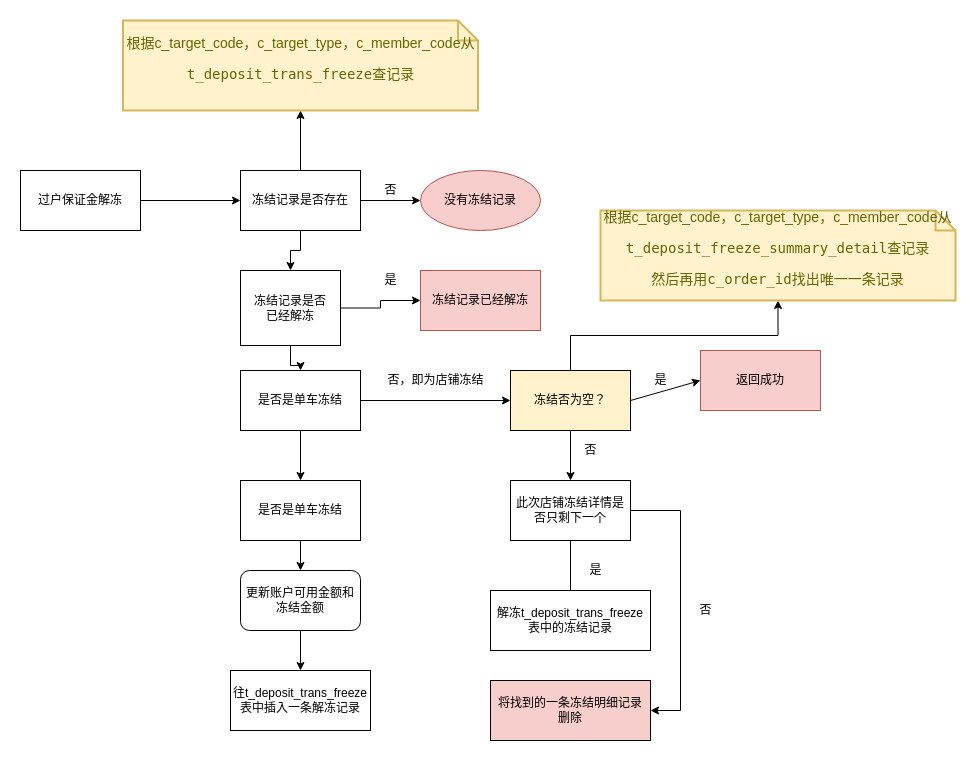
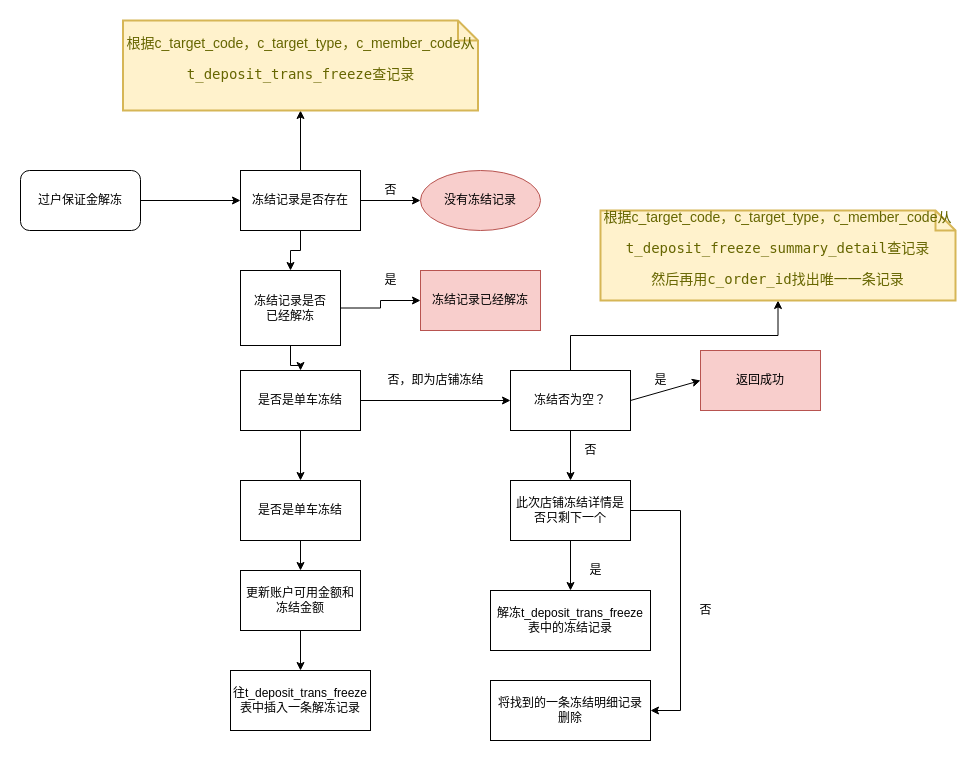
  <mxCell id="0" />
  <mxCell id="1" parent="0" />
  <mxCell id="2" style="edgeStyle=none;rounded=0;orthogonalLoop=1;jettySize=auto;html=1;exitX=1;exitY=0.5;exitDx=0;exitDy=0;entryX=0;entryY=0.5;entryDx=0;entryDy=0;endArrow=classic;endFill=1;" edge="1" parent="1" source="3" target="7"><mxGeometry relative="1" as="geometry" /></mxCell>
- <mxCell id="3" value="过户保证金解冻" style="rounded=0;whiteSpace=wrap;html=1;" parent="1" vertex="1"><mxGeometry x="20" y="170" width="120" height="60" as="geometry" /></mxCell>
+ <mxCell id="3" value="过户保证金解冻" style="whiteSpace=wrap;html=1;rounded=1;" parent="1" vertex="1"><mxGeometry x="20" y="170" width="120" height="60" as="geometry" /></mxCell>
  <mxCell id="4" style="edgeStyle=orthogonalEdgeStyle;rounded=0;orthogonalLoop=1;jettySize=auto;html=1;exitX=0.5;exitY=1;exitDx=0;exitDy=0;entryX=0.5;entryY=0;entryDx=0;entryDy=0;" parent="1" source="7" target="10" edge="1"><mxGeometry relative="1" as="geometry" /></mxCell>
  <mxCell id="5" style="edgeStyle=orthogonalEdgeStyle;rounded=0;orthogonalLoop=1;jettySize=auto;html=1;exitX=1;exitY=0.5;exitDx=0;exitDy=0;entryX=0;entryY=0.5;entryDx=0;entryDy=0;" parent="1" source="7" target="21" edge="1"><mxGeometry relative="1" as="geometry" /></mxCell>
  <mxCell id="6" style="edgeStyle=orthogonalEdgeStyle;rounded=0;orthogonalLoop=1;jettySize=auto;html=1;exitX=0.5;exitY=0;exitDx=0;exitDy=0;entryX=0.5;entryY=1;entryDx=0;entryDy=0;entryPerimeter=0;endArrow=classic;endFill=1;" edge="1" parent="1" source="7" target="39"><mxGeometry relative="1" as="geometry" /></mxCell>
  <mxCell id="7" value="冻结记录是否存在" style="rounded=0;whiteSpace=wrap;html=1;" parent="1" vertex="1"><mxGeometry x="240" y="170" width="120" height="60" as="geometry" /></mxCell>
  <mxCell id="8" style="edgeStyle=orthogonalEdgeStyle;rounded=0;orthogonalLoop=1;jettySize=auto;html=1;entryX=0.5;entryY=0;entryDx=0;entryDy=0;" parent="1" source="10" target="13" edge="1"><mxGeometry relative="1" as="geometry" /></mxCell>
  <mxCell id="9" style="edgeStyle=orthogonalEdgeStyle;rounded=0;orthogonalLoop=1;jettySize=auto;html=1;exitX=1;exitY=0.5;exitDx=0;exitDy=0;entryX=0;entryY=0.5;entryDx=0;entryDy=0;" parent="1" source="10" target="22" edge="1"><mxGeometry relative="1" as="geometry" /></mxCell>
  <mxCell id="10" value="冻结记录是否&lt;br&gt;已经解冻" style="rounded=0;whiteSpace=wrap;html=1;" parent="1" vertex="1"><mxGeometry x="240" y="270" width="100" height="75" as="geometry" /></mxCell>
  <mxCell id="11" style="edgeStyle=orthogonalEdgeStyle;rounded=0;orthogonalLoop=1;jettySize=auto;html=1;exitX=1;exitY=0.5;exitDx=0;exitDy=0;" parent="1" source="13" target="19" edge="1"><mxGeometry relative="1" as="geometry" /></mxCell>
  <mxCell id="12" style="edgeStyle=orthogonalEdgeStyle;rounded=0;orthogonalLoop=1;jettySize=auto;html=1;entryX=0.5;entryY=0;entryDx=0;entryDy=0;" parent="1" source="13" target="15" edge="1"><mxGeometry relative="1" as="geometry" /></mxCell>
  <mxCell id="13" value="是否是单车冻结" style="rounded=0;whiteSpace=wrap;html=1;" parent="1" vertex="1"><mxGeometry x="240" y="370" width="120" height="60" as="geometry" /></mxCell>
  <mxCell id="14" style="edgeStyle=none;rounded=0;orthogonalLoop=1;jettySize=auto;html=1;exitX=0.5;exitY=1;exitDx=0;exitDy=0;entryX=0.5;entryY=0;entryDx=0;entryDy=0;endArrow=classic;endFill=1;" edge="1" parent="1" source="15" target="26"><mxGeometry relative="1" as="geometry" /></mxCell>
  <mxCell id="15" value="是否是单车冻结" style="rounded=0;whiteSpace=wrap;html=1;" parent="1" vertex="1"><mxGeometry x="240" y="480" width="120" height="60" as="geometry" /></mxCell>
  <mxCell id="16" style="edgeStyle=none;rounded=0;orthogonalLoop=1;jettySize=auto;html=1;exitX=1;exitY=0.5;exitDx=0;exitDy=0;entryX=0;entryY=0.5;entryDx=0;entryDy=0;endArrow=classic;endFill=1;" edge="1" parent="1" source="19" target="28"><mxGeometry relative="1" as="geometry" /></mxCell>
  <mxCell id="17" style="edgeStyle=none;rounded=0;orthogonalLoop=1;jettySize=auto;html=1;endArrow=classic;endFill=1;" edge="1" parent="1" source="19" target="32"><mxGeometry relative="1" as="geometry" /></mxCell>
  <mxCell id="18" style="edgeStyle=orthogonalEdgeStyle;rounded=0;orthogonalLoop=1;jettySize=auto;html=1;exitX=0.5;exitY=0;exitDx=0;exitDy=0;endArrow=classic;endFill=1;" edge="1" parent="1" source="19" target="38"><mxGeometry relative="1" as="geometry" /></mxCell>
- <mxCell id="19" value="冻结否为空？" style="rounded=0;whiteSpace=wrap;html=1;fillColor=#fff2cc;" parent="1" vertex="1"><mxGeometry x="510" y="370" width="120" height="60" as="geometry" /></mxCell>
+ <mxCell id="19" value="冻结否为空？" style="rounded=0;whiteSpace=wrap;html=1;" parent="1" vertex="1"><mxGeometry x="510" y="370" width="120" height="60" as="geometry" /></mxCell>
  <mxCell id="20" value="否，即为店铺冻结" style="text;html=1;align=center;verticalAlign=middle;resizable=0;points=[];autosize=1;strokeColor=none;fillColor=none;" parent="1" vertex="1"><mxGeometry x="380" y="370" width="110" height="20" as="geometry" /></mxCell>
  <mxCell id="21" value="没有冻结记录" style="ellipse;whiteSpace=wrap;html=1;fillColor=#f8cecc;strokeColor=#b85450;" parent="1" vertex="1"><mxGeometry x="420" y="170" width="120" height="60" as="geometry" /></mxCell>
  <mxCell id="22" value="冻结记录已经解冻" style="rounded=0;whiteSpace=wrap;html=1;fillColor=#f8cecc;strokeColor=#b85450;" parent="1" vertex="1"><mxGeometry x="420" y="270" width="120" height="60" as="geometry" /></mxCell>
  <mxCell id="23" value="否" style="text;html=1;align=center;verticalAlign=middle;resizable=0;points=[];autosize=1;strokeColor=none;fillColor=none;" parent="1" vertex="1"><mxGeometry x="375" y="180" width="30" height="20" as="geometry" /></mxCell>
  <mxCell id="24" value="是" style="text;html=1;align=center;verticalAlign=middle;resizable=0;points=[];autosize=1;strokeColor=none;fillColor=none;" parent="1" vertex="1"><mxGeometry x="375" y="270" width="30" height="20" as="geometry" /></mxCell>
  <mxCell id="25" style="edgeStyle=none;rounded=0;orthogonalLoop=1;jettySize=auto;html=1;exitX=0.5;exitY=1;exitDx=0;exitDy=0;entryX=0.5;entryY=0;entryDx=0;entryDy=0;endArrow=classic;endFill=1;" edge="1" parent="1" source="26" target="27"><mxGeometry relative="1" as="geometry" /></mxCell>
- <mxCell id="26" value="更新账户可用金额和冻结金额" style="whiteSpace=wrap;html=1;rounded=1;" vertex="1" parent="1"><mxGeometry x="240" y="570" width="120" height="60" as="geometry" /></mxCell>
+ <mxCell id="26" value="更新账户可用金额和冻结金额" style="rounded=0;whiteSpace=wrap;html=1;" vertex="1" parent="1"><mxGeometry x="240" y="570" width="120" height="60" as="geometry" /></mxCell>
  <mxCell id="27" value="往t_deposit_trans_freeze表中插入一条解冻记录" style="rounded=0;whiteSpace=wrap;html=1;" vertex="1" parent="1"><mxGeometry x="230" y="670" width="140" height="60" as="geometry" /></mxCell>
  <mxCell id="28" value="返回成功" style="rounded=0;whiteSpace=wrap;html=1;fillColor=#f8cecc;strokeColor=#b85450;" vertex="1" parent="1"><mxGeometry x="700" y="350" width="120" height="60" as="geometry" /></mxCell>
  <mxCell id="29" value="是" style="text;html=1;align=center;verticalAlign=middle;resizable=0;points=[];autosize=1;strokeColor=none;fillColor=none;" vertex="1" parent="1"><mxGeometry x="645" y="370" width="30" height="20" as="geometry" /></mxCell>
- <mxCell id="30" style="edgeStyle=none;rounded=0;orthogonalLoop=1;jettySize=auto;html=1;exitX=0.5;exitY=1;exitDx=0;exitDy=0;entryX=0.5;entryY=0;entryDx=0;entryDy=0;endArrow=none;endFill=1;" edge="1" parent="1" source="32" target="33"><mxGeometry relative="1" as="geometry" /></mxCell>
+ <mxCell id="30" style="edgeStyle=none;rounded=0;orthogonalLoop=1;jettySize=auto;html=1;exitX=0.5;exitY=1;exitDx=0;exitDy=0;entryX=0.5;entryY=0;entryDx=0;entryDy=0;endArrow=classic;endFill=1;" edge="1" parent="1" source="32" target="33"><mxGeometry relative="1" as="geometry" /></mxCell>
  <mxCell id="31" style="edgeStyle=orthogonalEdgeStyle;rounded=0;orthogonalLoop=1;jettySize=auto;html=1;exitX=1;exitY=0.5;exitDx=0;exitDy=0;entryX=1;entryY=0.5;entryDx=0;entryDy=0;endArrow=classic;endFill=1;" edge="1" parent="1" source="32" target="35"><mxGeometry relative="1" as="geometry"><Array as="points"><mxPoint x="680" y="510" /><mxPoint x="680" y="710" /></Array></mxGeometry></mxCell>
  <mxCell id="32" value="此次店铺冻结详情是否只剩下一个" style="rounded=0;whiteSpace=wrap;html=1;" vertex="1" parent="1"><mxGeometry x="510" y="480" width="120" height="60" as="geometry" /></mxCell>
  <mxCell id="33" value="解冻t_deposit_trans_freeze表中的冻结记录" style="rounded=0;whiteSpace=wrap;html=1;" vertex="1" parent="1"><mxGeometry x="490" y="590" width="160" height="60" as="geometry" /></mxCell>
  <mxCell id="34" value="是" style="text;html=1;align=center;verticalAlign=middle;resizable=0;points=[];autosize=1;strokeColor=none;fillColor=none;" vertex="1" parent="1"><mxGeometry x="580" y="560" width="30" height="20" as="geometry" /></mxCell>
- <mxCell id="35" value="将找到的一条冻结明细记录&lt;br&gt;删除" style="rounded=0;whiteSpace=wrap;html=1;fillColor=#f8cecc;" vertex="1" parent="1"><mxGeometry x="490" y="680" width="160" height="60" as="geometry" /></mxCell>
+ <mxCell id="35" value="将找到的一条冻结明细记录&lt;br&gt;删除" style="rounded=0;whiteSpace=wrap;html=1;" vertex="1" parent="1"><mxGeometry x="490" y="680" width="160" height="60" as="geometry" /></mxCell>
  <mxCell id="36" value="否" style="text;html=1;align=center;verticalAlign=middle;resizable=0;points=[];autosize=1;strokeColor=none;fillColor=none;" vertex="1" parent="1"><mxGeometry x="575" y="440" width="30" height="20" as="geometry" /></mxCell>
  <mxCell id="37" value="否" style="text;html=1;align=center;verticalAlign=middle;resizable=0;points=[];autosize=1;strokeColor=none;fillColor=none;" vertex="1" parent="1"><mxGeometry x="690" y="600" width="30" height="20" as="geometry" /></mxCell>
  <mxCell id="38" value="根据c_target_code，c_target_type，c_member_code从&lt;br&gt;&lt;pre&gt;t_deposit_freeze_summary_detail查记录&lt;/pre&gt;&lt;pre&gt;然后再用c_order_id找出唯一一条记录&lt;/pre&gt;" style="shape=note;strokeWidth=2;fontSize=14;size=20;whiteSpace=wrap;html=1;fillColor=#fff2cc;strokeColor=#d6b656;fontColor=#666600;" vertex="1" parent="1"><mxGeometry x="600" y="210" width="355" height="90" as="geometry" /></mxCell>
  <mxCell id="39" value="根据c_target_code，c_target_type，c_member_code从&lt;br&gt;&lt;pre&gt;t_deposit_trans_freeze查记录&lt;/pre&gt;" style="shape=note;strokeWidth=2;fontSize=14;size=20;whiteSpace=wrap;html=1;fillColor=#fff2cc;strokeColor=#d6b656;fontColor=#666600;" vertex="1" parent="1"><mxGeometry x="122.5" y="20" width="355" height="90" as="geometry" /></mxCell>
